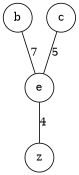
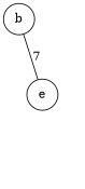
  graph {
    node [shape=circle]
    b
    e
-   c
-   z
    b -- e [label=7]
-   e -- z [label=4]
-   c -- e [label=5]
  }
